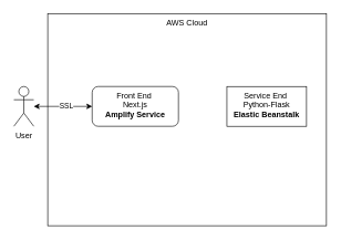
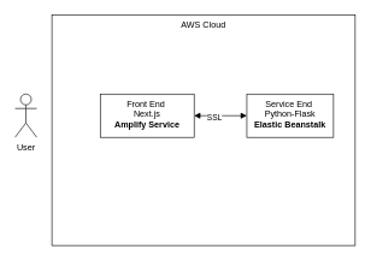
  <mxCell id="0" />
  <mxCell id="1" parent="0" />
  <mxCell id="2" value="&lt;div&gt;&lt;span style=&quot;background-color: initial;&quot;&gt;AWS Cloud&lt;/span&gt;&lt;br&gt;&lt;/div&gt;" style="rounded=0;whiteSpace=wrap;html=1;verticalAlign=top;" parent="1" vertex="1"><mxGeometry x="71" y="20" width="420" height="320" as="geometry" /></mxCell>
- <mxCell id="5" value="&lt;div&gt;Front End&amp;nbsp;&lt;/div&gt;&lt;div&gt;Next.js&lt;/div&gt;&lt;b&gt;Amplify Service&lt;/b&gt;" style="whiteSpace=wrap;html=1;horizontal=1;verticalAlign=top;rounded=1;" parent="1" vertex="1"><mxGeometry x="138" y="130" width="130" height="60" as="geometry" /></mxCell>
+ <mxCell id="3" value="" style="edgeStyle=orthogonalEdgeStyle;rounded=0;orthogonalLoop=1;jettySize=auto;html=1;entryX=0;entryY=0.5;entryDx=0;entryDy=0;endArrow=block;endFill=1;startArrow=block;startFill=1;" parent="1" source="5" target="6" edge="1"><mxGeometry relative="1" as="geometry"><mxPoint x="351" y="160" as="targetPoint" /></mxGeometry></mxCell>
+ <mxCell id="4" value="SSL" style="edgeLabel;html=1;align=center;verticalAlign=middle;resizable=0;points=[];" vertex="1" connectable="0" parent="3"><mxGeometry x="-0.26" y="-1" relative="1" as="geometry"><mxPoint as="offset" /></mxGeometry></mxCell>
+ <mxCell id="5" value="&lt;div&gt;Front End&amp;nbsp;&lt;/div&gt;&lt;div&gt;Next.js&lt;/div&gt;&lt;b&gt;Amplify Service&lt;/b&gt;" style="rounded=0;whiteSpace=wrap;html=1;horizontal=1;verticalAlign=top;" parent="1" vertex="1"><mxGeometry x="138" y="130" width="130" height="60" as="geometry" /></mxCell>
  <mxCell id="6" value="&lt;div&gt;Service End&amp;nbsp;&lt;/div&gt;&lt;div&gt;Python-Flask&lt;/div&gt;&lt;b&gt;Elastic Beanstalk&lt;/b&gt;" style="rounded=0;whiteSpace=wrap;html=1;horizontal=1;verticalAlign=top;" parent="1" vertex="1"><mxGeometry x="341" y="130" width="120" height="60" as="geometry" /></mxCell>
  <mxCell id="7" value="User&lt;div&gt;&lt;br&gt;&lt;/div&gt;" style="shape=umlActor;verticalLabelPosition=bottom;verticalAlign=top;html=1;outlineConnect=0;fontStyle=0" parent="1" vertex="1"><mxGeometry x="20" y="130" width="30" height="60" as="geometry" /></mxCell>
- <mxCell id="8" value="" style="endArrow=classic;startArrow=classic;html=1;rounded=0;entryX=0;entryY=0.5;entryDx=0;entryDy=0;" parent="1" target="5" edge="1" source="7"><mxGeometry width="50" height="50" relative="1" as="geometry"><mxPoint x="-29" y="160" as="sourcePoint" /><mxPoint x="21" y="110" as="targetPoint" /></mxGeometry></mxCell>
- <mxCell id="9" value="SSL" style="edgeLabel;html=1;align=center;verticalAlign=middle;resizable=0;points=[];" vertex="1" connectable="0" parent="8"><mxGeometry x="0.082" y="1" relative="1" as="geometry"><mxPoint as="offset" /></mxGeometry></mxCell>
